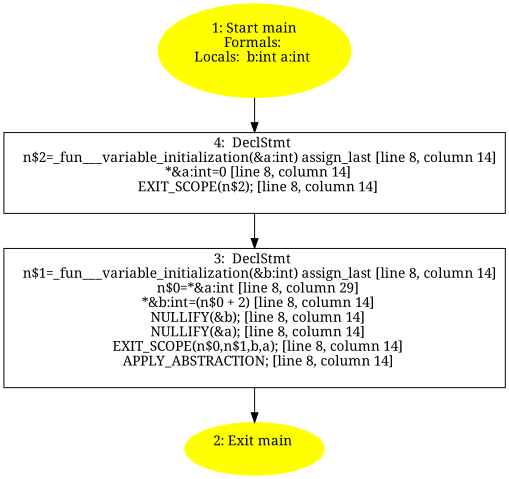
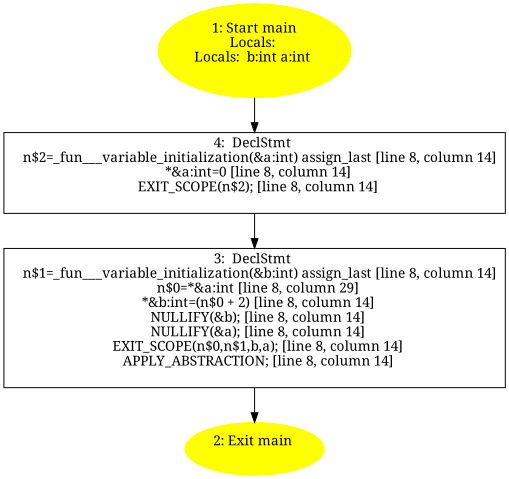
  digraph {
    fontname="Noto Serif"
    node [fontname="Noto Serif"]
    edge [fontname="Noto Serif"]
-   n1 [color=yellow label="1: Start main\nFormals: \nLocals:  b:int a:int \n  " style=filled]
+   n1 [color=yellow label="1: Start main\nLocals: \nLocals:  b:int a:int \n  " style=filled]
    n2 [label="4:  DeclStmt \n   n$2=_fun___variable_initialization(&a:int) assign_last [line 8, column 14]\n  *&a:int=0 [line 8, column 14]\n  EXIT_SCOPE(n$2); [line 8, column 14]\n " shape=box]
    n3 [label="3:  DeclStmt \n   n$1=_fun___variable_initialization(&b:int) assign_last [line 8, column 14]\n  n$0=*&a:int [line 8, column 29]\n  *&b:int=(n$0 + 2) [line 8, column 14]\n  NULLIFY(&b); [line 8, column 14]\n  NULLIFY(&a); [line 8, column 14]\n  EXIT_SCOPE(n$0,n$1,b,a); [line 8, column 14]\n  APPLY_ABSTRACTION; [line 8, column 14]\n " shape=box]
    n4 [color=yellow label="2: Exit main \n  " style=filled]
    n1 -> n2
    n2 -> n3
    n3 -> n4
  }
